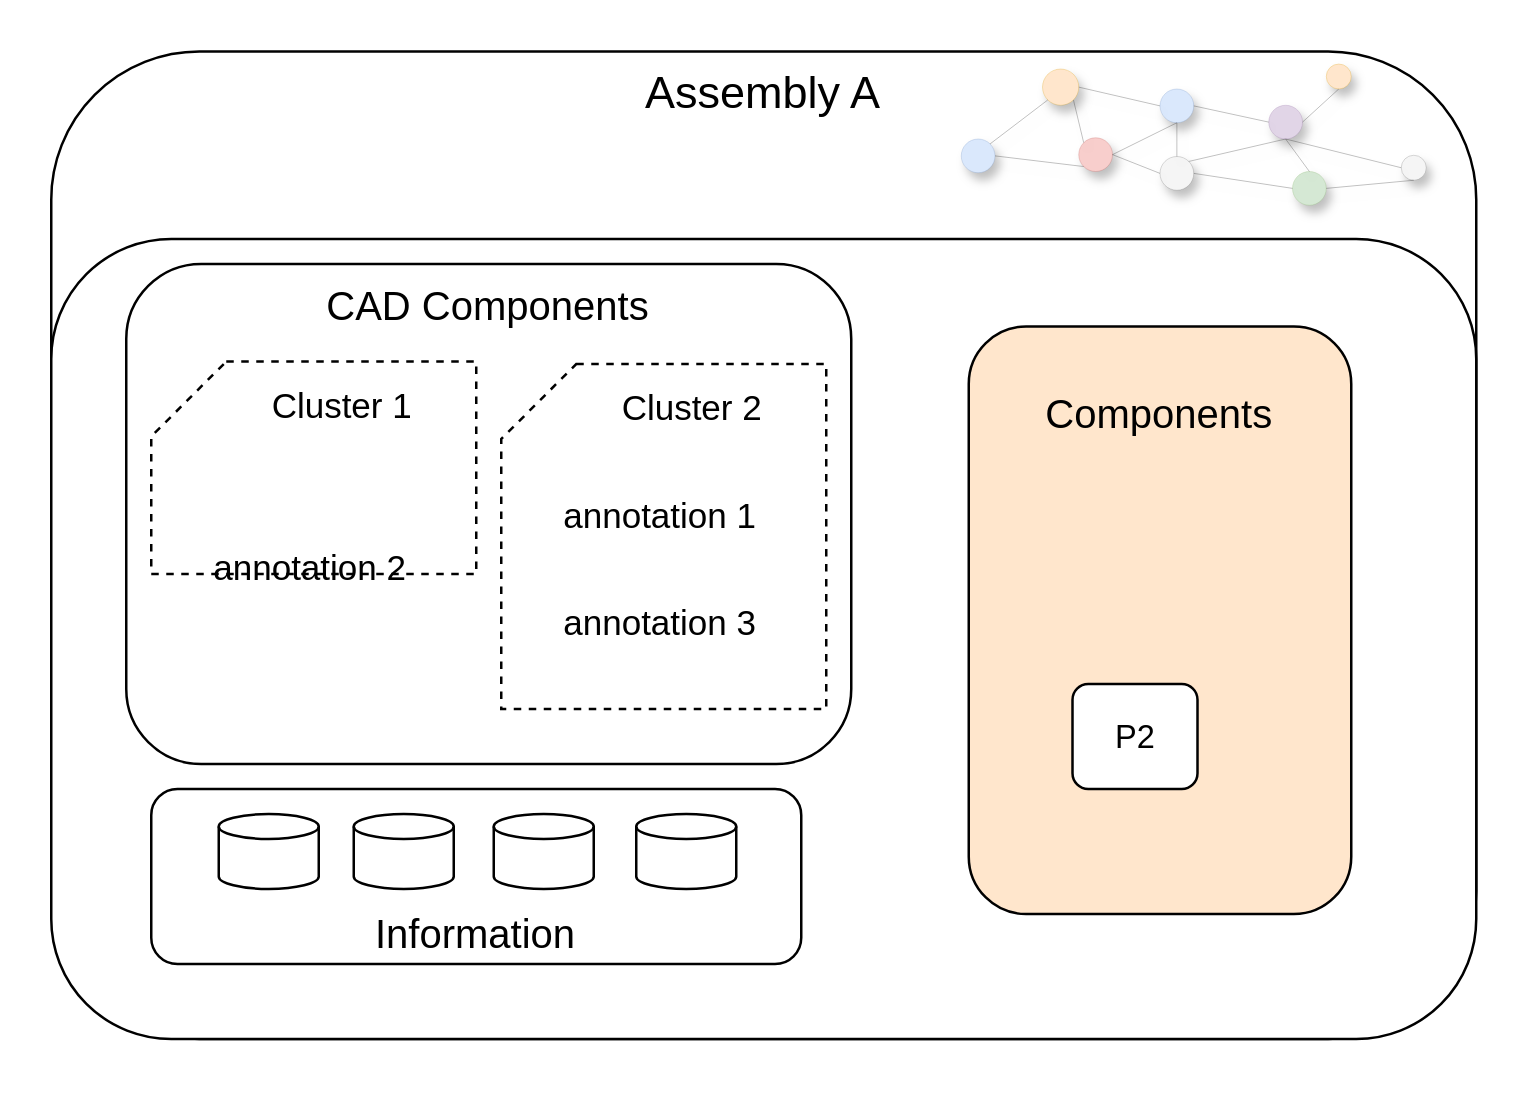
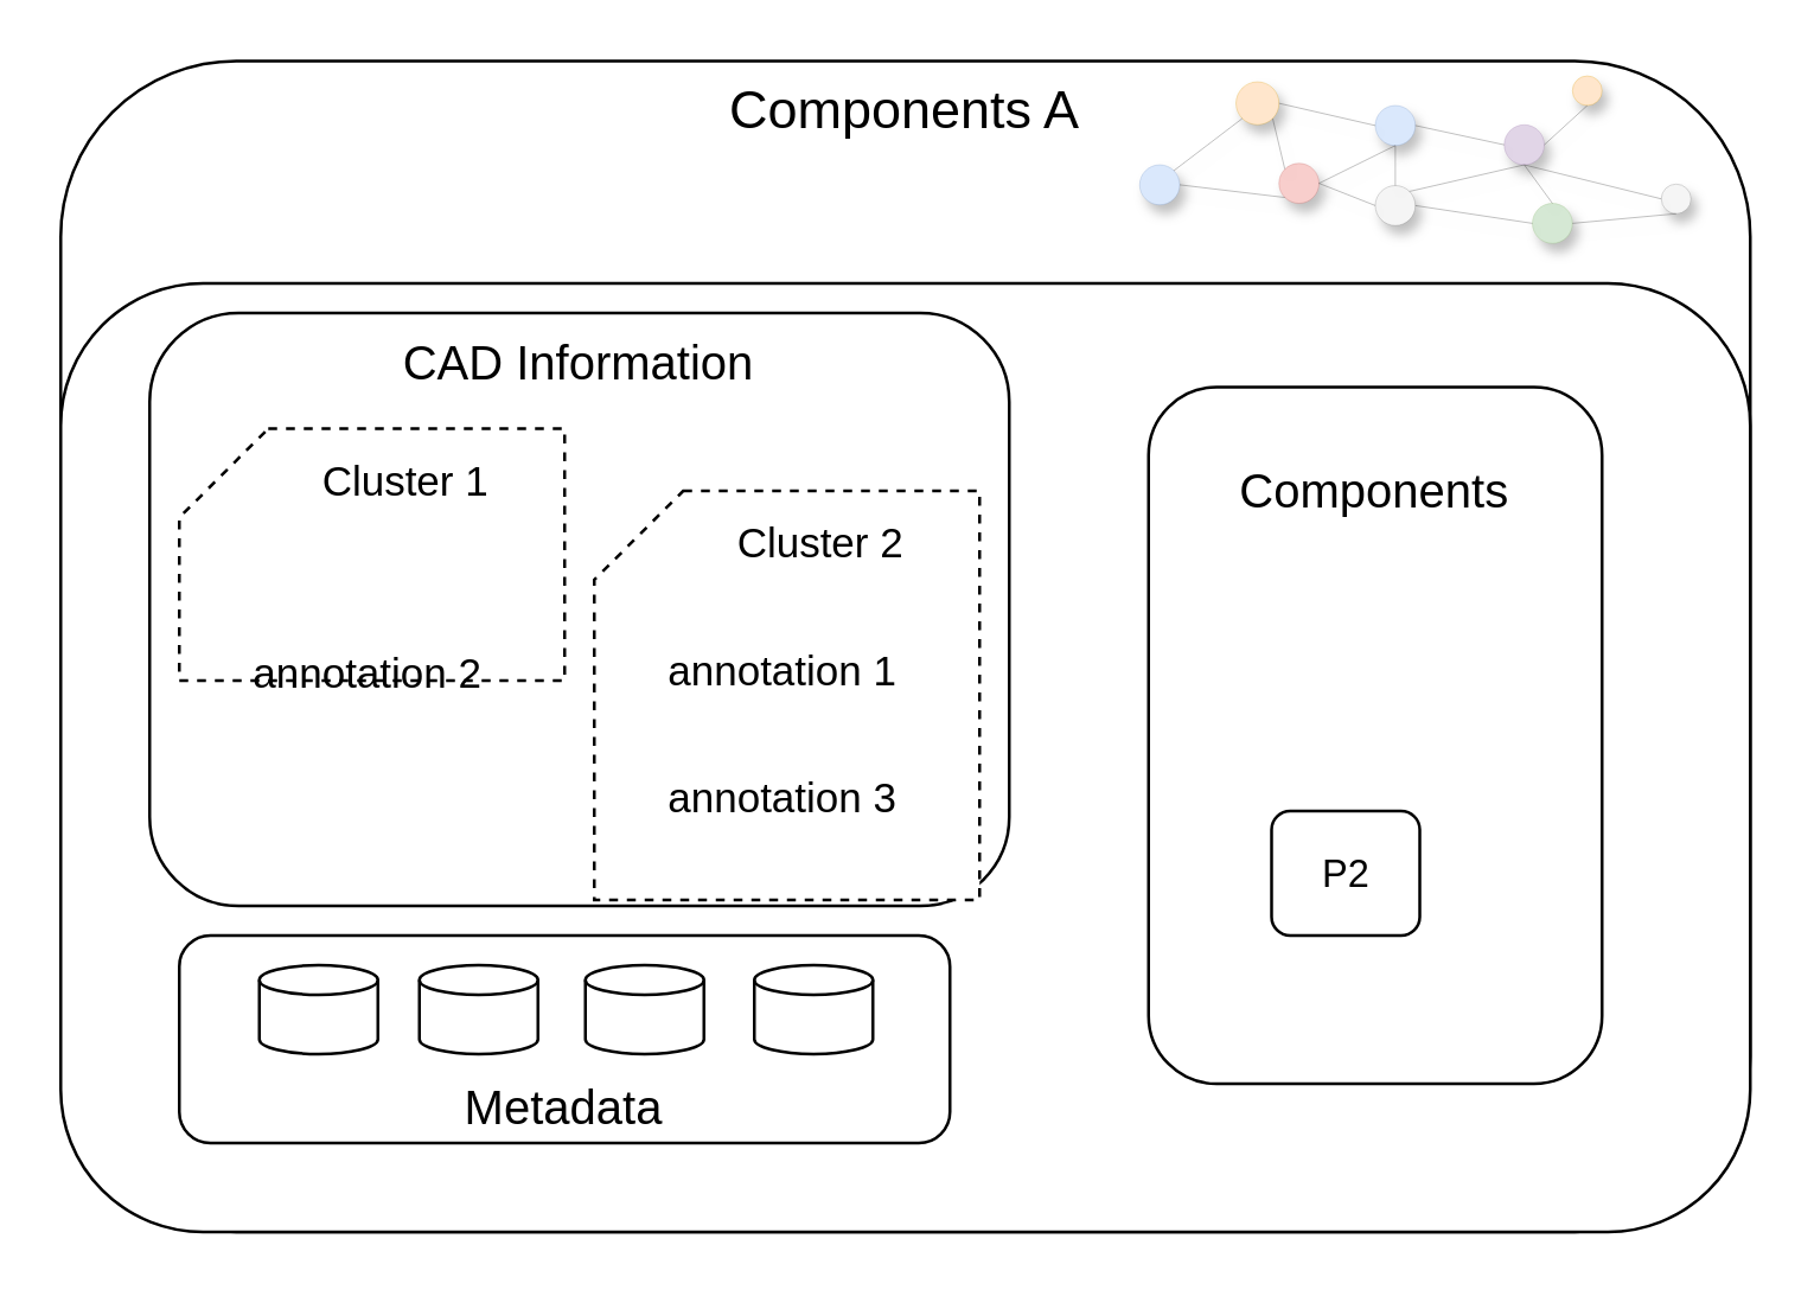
  <mxCell id="0" />
  <mxCell id="1" parent="0" />
- <mxCell id="2" value="Assembly A" style="rounded=1;whiteSpace=wrap;html=1;fontSize=18;verticalAlign=top;" vertex="1" parent="1"><mxGeometry x="20" y="20" width="570" height="395" as="geometry" /></mxCell>
+ <mxCell id="2" value="Components A" style="rounded=1;whiteSpace=wrap;html=1;fontSize=18;verticalAlign=top;" vertex="1" parent="1"><mxGeometry x="20" y="20" width="570" height="395" as="geometry" /></mxCell>
  <mxCell id="3" value="" style="ellipse;whiteSpace=wrap;html=1;aspect=fixed;verticalAlign=middle;fillColor=#dae8fc;strokeColor=#6c8ebf;spacing=1;strokeWidth=0;shadow=1;" vertex="1" parent="1"><mxGeometry x="384" y="55" width="13.5" height="13.5" as="geometry" /></mxCell>
  <mxCell id="4" value="" style="ellipse;whiteSpace=wrap;html=1;aspect=fixed;verticalAlign=middle;fillColor=#ffe6cc;strokeColor=#d79b00;spacing=1;strokeWidth=0;shadow=1;" vertex="1" parent="1"><mxGeometry x="416.5" y="27" width="14.5" height="14.5" as="geometry" /></mxCell>
  <mxCell id="5" value="" style="ellipse;whiteSpace=wrap;html=1;aspect=fixed;verticalAlign=middle;fillColor=#ffe6cc;strokeColor=#d79b00;spacing=1;strokeWidth=0;shadow=1;" vertex="1" parent="1"><mxGeometry x="530" y="25" width="10" height="10" as="geometry" /></mxCell>
  <mxCell id="6" value="" style="ellipse;whiteSpace=wrap;html=1;aspect=fixed;verticalAlign=middle;fillColor=#f5f5f5;strokeColor=#666666;fontColor=#333333;spacing=1;strokeWidth=0;shadow=1;" vertex="1" parent="1"><mxGeometry x="560" y="61.5" width="10" height="10" as="geometry" /></mxCell>
  <mxCell id="7" value="" style="ellipse;whiteSpace=wrap;html=1;aspect=fixed;verticalAlign=middle;fillColor=#d5e8d4;strokeColor=#82b366;spacing=1;strokeWidth=0;shadow=1;" vertex="1" parent="1"><mxGeometry x="516.5" y="68" width="13.5" height="13.5" as="geometry" /></mxCell>
  <mxCell id="8" value="" style="ellipse;whiteSpace=wrap;html=1;aspect=fixed;verticalAlign=middle;fillColor=#f5f5f5;strokeColor=#666666;fontColor=#333333;spacing=1;strokeWidth=0;shadow=1;" vertex="1" parent="1"><mxGeometry x="463.5" y="62" width="13.5" height="13.5" as="geometry" /></mxCell>
  <mxCell id="9" value="" style="ellipse;whiteSpace=wrap;html=1;aspect=fixed;verticalAlign=middle;fillColor=#dae8fc;strokeColor=#6c8ebf;spacing=1;strokeWidth=0;shadow=1;" vertex="1" parent="1"><mxGeometry x="463.5" y="35" width="13.5" height="13.5" as="geometry" /></mxCell>
  <mxCell id="10" value="" style="ellipse;whiteSpace=wrap;html=1;aspect=fixed;verticalAlign=middle;fillColor=#f8cecc;strokeColor=#b85450;spacing=1;strokeWidth=0;shadow=1;" vertex="1" parent="1"><mxGeometry x="431" y="54.5" width="13.5" height="13.5" as="geometry" /></mxCell>
  <mxCell id="11" value="" style="ellipse;whiteSpace=wrap;html=1;aspect=fixed;verticalAlign=middle;fillColor=#e1d5e7;strokeColor=#9673a6;spacing=1;strokeWidth=0;shadow=1;" vertex="1" parent="1"><mxGeometry x="507" y="41.5" width="13.5" height="13.5" as="geometry" /></mxCell>
  <mxCell id="12" value="" style="endArrow=none;html=1;exitX=1;exitY=0.5;exitDx=0;exitDy=0;entryX=0;entryY=0.5;entryDx=0;entryDy=0;spacing=1;strokeWidth=0;shadow=1;" edge="1" parent="1" source="4" target="9"><mxGeometry width="50" height="50" relative="1" as="geometry"><mxPoint x="403" y="78.5" as="sourcePoint" /><mxPoint x="453" y="28.5" as="targetPoint" /></mxGeometry></mxCell>
  <mxCell id="13" value="" style="endArrow=none;html=1;exitX=1;exitY=0.5;exitDx=0;exitDy=0;entryX=0;entryY=1;entryDx=0;entryDy=0;spacing=1;strokeWidth=0;shadow=1;" edge="1" parent="1" source="3" target="10"><mxGeometry width="50" height="50" relative="1" as="geometry"><mxPoint x="260" y="89" as="sourcePoint" /><mxPoint x="420" y="55" as="targetPoint" /></mxGeometry></mxCell>
  <mxCell id="14" value="" style="endArrow=none;html=1;exitX=1;exitY=0;exitDx=0;exitDy=0;entryX=0;entryY=1;entryDx=0;entryDy=0;spacing=1;strokeWidth=0;shadow=1;" edge="1" parent="1" source="3" target="4"><mxGeometry width="50" height="50" relative="1" as="geometry"><mxPoint x="403" y="78.5" as="sourcePoint" /><mxPoint x="453" y="28.5" as="targetPoint" /></mxGeometry></mxCell>
  <mxCell id="15" value="" style="endArrow=none;html=1;exitX=1;exitY=1;exitDx=0;exitDy=0;entryX=0;entryY=0;entryDx=0;entryDy=0;spacing=1;strokeWidth=0;shadow=1;" edge="1" parent="1" source="4" target="10"><mxGeometry width="50" height="50" relative="1" as="geometry"><mxPoint x="403" y="78.5" as="sourcePoint" /><mxPoint x="453" y="28.5" as="targetPoint" /></mxGeometry></mxCell>
  <mxCell id="16" value="" style="endArrow=none;html=1;entryX=0.5;entryY=1;entryDx=0;entryDy=0;exitX=1;exitY=0.5;exitDx=0;exitDy=0;spacing=1;strokeWidth=0;shadow=1;" edge="1" parent="1" source="10" target="9"><mxGeometry width="50" height="50" relative="1" as="geometry"><mxPoint x="390" y="75" as="sourcePoint" /><mxPoint x="393" y="58.5" as="targetPoint" /></mxGeometry></mxCell>
  <mxCell id="17" value="" style="endArrow=none;html=1;exitX=0.5;exitY=1;exitDx=0;exitDy=0;entryX=0.5;entryY=0;entryDx=0;entryDy=0;spacing=1;strokeWidth=0;shadow=1;" edge="1" parent="1" source="9" target="8"><mxGeometry width="50" height="50" relative="1" as="geometry"><mxPoint x="403" y="78.5" as="sourcePoint" /><mxPoint x="453" y="28.5" as="targetPoint" /></mxGeometry></mxCell>
  <mxCell id="18" value="" style="endArrow=none;html=1;exitX=1;exitY=0.5;exitDx=0;exitDy=0;entryX=0;entryY=0.5;entryDx=0;entryDy=0;spacing=1;strokeWidth=0;shadow=1;" edge="1" parent="1" source="10" target="8"><mxGeometry width="50" height="50" relative="1" as="geometry"><mxPoint x="403" y="78.5" as="sourcePoint" /><mxPoint x="453" y="28.5" as="targetPoint" /></mxGeometry></mxCell>
  <mxCell id="19" value="" style="endArrow=none;html=1;exitX=1;exitY=0.5;exitDx=0;exitDy=0;entryX=0;entryY=0.5;entryDx=0;entryDy=0;spacing=1;strokeWidth=0;shadow=1;" edge="1" parent="1" source="9" target="11"><mxGeometry width="50" height="50" relative="1" as="geometry"><mxPoint x="403" y="78.5" as="sourcePoint" /><mxPoint x="453" y="28.5" as="targetPoint" /></mxGeometry></mxCell>
  <mxCell id="20" value="" style="endArrow=none;html=1;exitX=1;exitY=0;exitDx=0;exitDy=0;entryX=0.5;entryY=1;entryDx=0;entryDy=0;spacing=1;strokeWidth=0;shadow=1;" edge="1" parent="1" source="8" target="11"><mxGeometry width="50" height="50" relative="1" as="geometry"><mxPoint x="403" y="78.5" as="sourcePoint" /><mxPoint x="453" y="28.5" as="targetPoint" /></mxGeometry></mxCell>
  <mxCell id="21" value="" style="endArrow=none;html=1;entryX=0;entryY=0.5;entryDx=0;entryDy=0;exitX=0.5;exitY=1;exitDx=0;exitDy=0;spacing=1;strokeWidth=0;shadow=1;" edge="1" parent="1" source="11" target="6"><mxGeometry width="50" height="50" relative="1" as="geometry"><mxPoint x="403" y="78.5" as="sourcePoint" /><mxPoint x="453" y="28.5" as="targetPoint" /></mxGeometry></mxCell>
  <mxCell id="22" value="" style="endArrow=none;html=1;entryX=0;entryY=0.5;entryDx=0;entryDy=0;exitX=1;exitY=0.5;exitDx=0;exitDy=0;spacing=1;strokeWidth=0;shadow=1;" edge="1" parent="1" source="8" target="7"><mxGeometry width="50" height="50" relative="1" as="geometry"><mxPoint x="403" y="78.5" as="sourcePoint" /><mxPoint x="453" y="28.5" as="targetPoint" /></mxGeometry></mxCell>
  <mxCell id="23" value="" style="endArrow=none;html=1;entryX=0.5;entryY=1;entryDx=0;entryDy=0;exitX=1;exitY=0.5;exitDx=0;exitDy=0;spacing=1;strokeWidth=0;shadow=1;" edge="1" parent="1" source="7" target="6"><mxGeometry width="50" height="50" relative="1" as="geometry"><mxPoint x="403" y="78.5" as="sourcePoint" /><mxPoint x="453" y="28.5" as="targetPoint" /></mxGeometry></mxCell>
  <mxCell id="24" value="" style="endArrow=none;html=1;exitX=0.5;exitY=0;exitDx=0;exitDy=0;entryX=0.5;entryY=1;entryDx=0;entryDy=0;spacing=1;strokeWidth=0;shadow=1;" edge="1" parent="1" source="7" target="11"><mxGeometry width="50" height="50" relative="1" as="geometry"><mxPoint x="403" y="78.5" as="sourcePoint" /><mxPoint x="473" y="48.5" as="targetPoint" /></mxGeometry></mxCell>
  <mxCell id="25" value="" style="endArrow=none;html=1;entryX=0.5;entryY=1;entryDx=0;entryDy=0;exitX=1;exitY=0.5;exitDx=0;exitDy=0;spacing=1;strokeWidth=0;shadow=1;" edge="1" parent="1" source="11" target="5"><mxGeometry width="50" height="50" relative="1" as="geometry"><mxPoint x="403" y="78.5" as="sourcePoint" /><mxPoint x="453" y="28.5" as="targetPoint" /></mxGeometry></mxCell>
  <mxCell id="26" value="" style="rounded=1;whiteSpace=wrap;html=1;shadow=0;fontSize=18;strokeWidth=1;verticalAlign=top;" vertex="1" parent="1"><mxGeometry x="20" y="95" width="570" height="320" as="geometry" /></mxCell>
- <mxCell id="27" value="&lt;font style=&quot;font-size: 16px&quot;&gt;CAD Components&lt;/font&gt;" style="rounded=1;whiteSpace=wrap;html=1;shadow=0;fontSize=18;strokeWidth=1;verticalAlign=top;" vertex="1" parent="1"><mxGeometry x="50" y="105" width="290" height="200" as="geometry" /></mxCell>
- <mxCell id="28" value="&lt;font&gt;&lt;span style=&quot;font-size: 14px&quot;&gt;&amp;nbsp; &amp;nbsp; &amp;nbsp; Cluster 2&lt;/span&gt;&lt;br&gt;&lt;br&gt;&lt;div style=&quot;text-align: left&quot;&gt;&lt;span style=&quot;font-size: 14px&quot;&gt;annotation 1&lt;/span&gt;&lt;/div&gt;&lt;div style=&quot;text-align: left&quot;&gt;&lt;span style=&quot;font-size: 14px&quot;&gt;&lt;br&gt;&lt;/span&gt;&lt;/div&gt;&lt;div style=&quot;text-align: left&quot;&gt;&lt;span style=&quot;font-size: 14px&quot;&gt;annotation 3&lt;/span&gt;&lt;/div&gt;&lt;/font&gt;" style="shape=card;whiteSpace=wrap;html=1;shadow=0;fontSize=18;strokeWidth=1;verticalAlign=top;dashed=1;" vertex="1" parent="1"><mxGeometry x="200" y="145" width="130" height="138" as="geometry" /></mxCell>
+ <mxCell id="27" value="&lt;font style=&quot;font-size: 16px&quot;&gt;CAD Information&lt;/font&gt;" style="rounded=1;whiteSpace=wrap;html=1;shadow=0;fontSize=18;strokeWidth=1;verticalAlign=top;" vertex="1" parent="1"><mxGeometry x="50" y="105" width="290" height="200" as="geometry" /></mxCell>
+ <mxCell id="28" value="&lt;font&gt;&lt;span style=&quot;font-size: 14px&quot;&gt;&amp;nbsp; &amp;nbsp; &amp;nbsp; Cluster 2&lt;/span&gt;&lt;br&gt;&lt;br&gt;&lt;div style=&quot;text-align: left&quot;&gt;&lt;span style=&quot;font-size: 14px&quot;&gt;annotation 1&lt;/span&gt;&lt;/div&gt;&lt;div style=&quot;text-align: left&quot;&gt;&lt;span style=&quot;font-size: 14px&quot;&gt;&lt;br&gt;&lt;/span&gt;&lt;/div&gt;&lt;div style=&quot;text-align: left&quot;&gt;&lt;span style=&quot;font-size: 14px&quot;&gt;annotation 3&lt;/span&gt;&lt;/div&gt;&lt;/font&gt;" style="shape=card;whiteSpace=wrap;html=1;shadow=0;fontSize=18;strokeWidth=1;verticalAlign=top;dashed=1;" vertex="1" parent="1"><mxGeometry x="200" y="165" width="130" height="138" as="geometry" /></mxCell>
  <mxCell id="29" value="&lt;span style=&quot;font-size: 14px&quot;&gt;&amp;nbsp; &amp;nbsp; &amp;nbsp; Cluster 1&lt;br&gt;&lt;br&gt;&lt;br&gt;&lt;/span&gt;&lt;div style=&quot;text-align: left&quot;&gt;&lt;span style=&quot;font-size: 14px&quot;&gt;annotation 2&lt;/span&gt;&lt;/div&gt;&lt;div&gt;&lt;span style=&quot;font-size: 14px&quot;&gt;&lt;br&gt;&lt;/span&gt;&lt;/div&gt;" style="shape=card;whiteSpace=wrap;html=1;shadow=0;dashed=1;fontSize=18;strokeWidth=1;verticalAlign=top;" vertex="1" parent="1"><mxGeometry x="60" y="144" width="130" height="85" as="geometry" /></mxCell>
- <mxCell id="30" value="Information" style="rounded=1;whiteSpace=wrap;html=1;shadow=0;fontSize=16;strokeWidth=1;verticalAlign=bottom;" vertex="1" parent="1"><mxGeometry x="60" y="315" width="260" height="70" as="geometry" /></mxCell>
+ <mxCell id="30" value="Metadata" style="rounded=1;whiteSpace=wrap;html=1;shadow=0;fontSize=16;strokeWidth=1;verticalAlign=bottom;" vertex="1" parent="1"><mxGeometry x="60" y="315" width="260" height="70" as="geometry" /></mxCell>
  <mxCell id="31" value="" style="strokeWidth=1;html=1;shape=mxgraph.flowchart.database;whiteSpace=wrap;shadow=0;fontSize=18;verticalAlign=top;" vertex="1" parent="1"><mxGeometry x="87" y="325" width="40" height="30" as="geometry" /></mxCell>
  <mxCell id="32" value="" style="strokeWidth=1;html=1;shape=mxgraph.flowchart.database;whiteSpace=wrap;shadow=0;fontSize=18;verticalAlign=top;" vertex="1" parent="1"><mxGeometry x="141" y="325" width="40" height="30" as="geometry" /></mxCell>
  <mxCell id="33" value="" style="strokeWidth=1;html=1;shape=mxgraph.flowchart.database;whiteSpace=wrap;shadow=0;fontSize=18;verticalAlign=top;" vertex="1" parent="1"><mxGeometry x="197" y="325" width="40" height="30" as="geometry" /></mxCell>
  <mxCell id="34" value="" style="strokeWidth=1;html=1;shape=mxgraph.flowchart.database;whiteSpace=wrap;shadow=0;fontSize=18;verticalAlign=top;" vertex="1" parent="1"><mxGeometry x="254" y="325" width="40" height="30" as="geometry" /></mxCell>
- <mxCell id="35" value="&lt;br&gt;Components" style="rounded=1;whiteSpace=wrap;html=1;shadow=0;fontSize=16;strokeWidth=1;verticalAlign=top;fillColor=#ffe6cc;" vertex="1" parent="1"><mxGeometry x="387" y="130" width="153" height="235" as="geometry" /></mxCell>
+ <mxCell id="35" value="&lt;br&gt;Components" style="rounded=1;whiteSpace=wrap;html=1;shadow=0;fontSize=16;strokeWidth=1;verticalAlign=top;" vertex="1" parent="1"><mxGeometry x="387" y="130" width="153" height="235" as="geometry" /></mxCell>
  <mxCell id="36" value="P2" style="rounded=1;whiteSpace=wrap;html=1;shadow=0;fontSize=13;strokeWidth=1;verticalAlign=middle;" vertex="1" parent="1"><mxGeometry x="428.5" y="273" width="50" height="42" as="geometry" /></mxCell>
